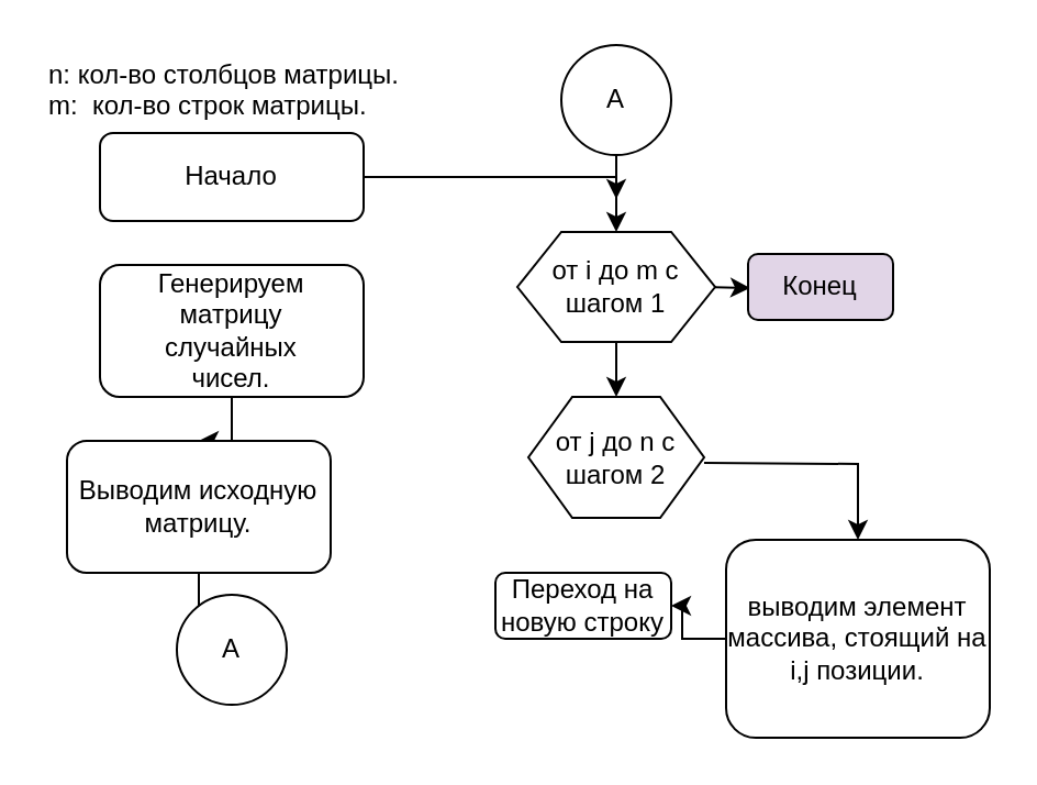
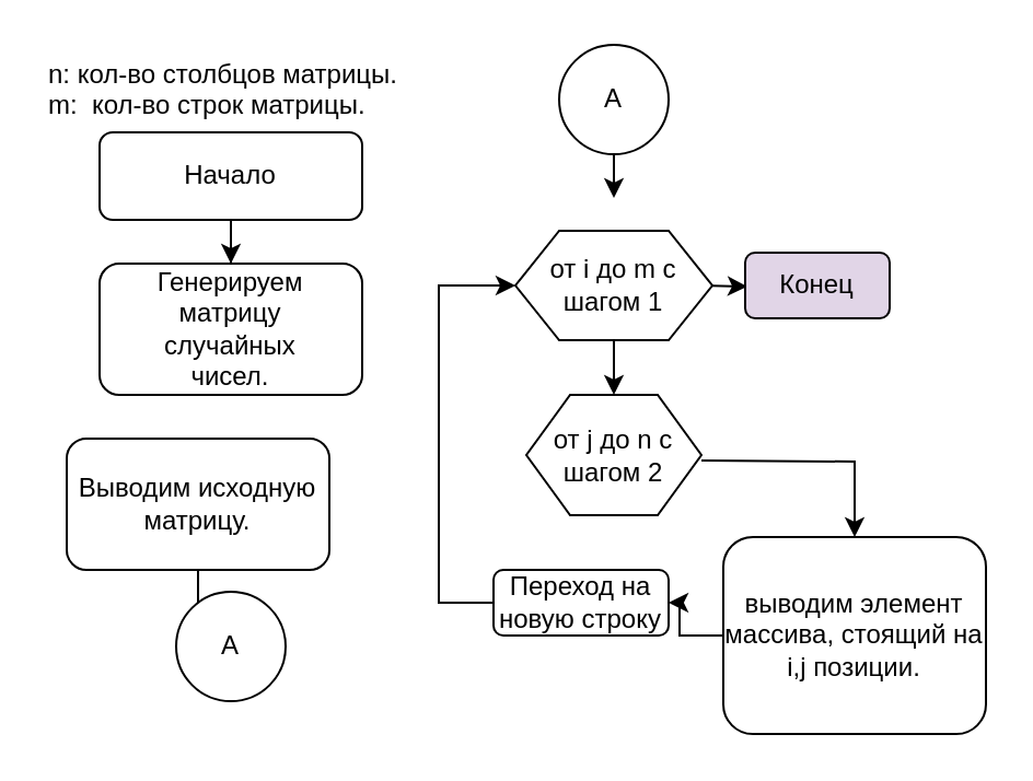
  <mxCell id="0" />
  <mxCell id="1" parent="0" />
- <mxCell id="2" value="" style="edgeStyle=orthogonalEdgeStyle;rounded=0;orthogonalLoop=1;jettySize=auto;html=1;" parent="1" source="3" target="21" edge="1"><mxGeometry relative="1" as="geometry" /></mxCell>
+ <mxCell id="2" value="" style="edgeStyle=orthogonalEdgeStyle;rounded=0;orthogonalLoop=1;jettySize=auto;html=1;" parent="1" source="3" target="5" edge="1"><mxGeometry relative="1" as="geometry" /></mxCell>
  <mxCell id="3" value="Начало" style="rounded=1;whiteSpace=wrap;html=1;fontSize=12;glass=0;strokeWidth=1;shadow=0;" parent="1" vertex="1"><mxGeometry x="45" y="60" width="120" height="40" as="geometry" /></mxCell>
- <mxCell id="4" value="" style="edgeStyle=orthogonalEdgeStyle;rounded=0;orthogonalLoop=1;jettySize=auto;html=1;" parent="1" source="5" target="7" edge="1"><mxGeometry relative="1" as="geometry" /></mxCell>
  <mxCell id="5" value="&lt;div&gt;Генерируем&lt;/div&gt;матрицу&lt;div&gt;случайных&lt;/div&gt;&lt;div&gt;чисел.&lt;br&gt;&lt;/div&gt;" style="whiteSpace=wrap;html=1;rounded=1;glass=0;strokeWidth=1;shadow=0;" parent="1" vertex="1"><mxGeometry x="45" y="120" width="120" height="60" as="geometry" /></mxCell>
  <mxCell id="6" value="" style="edgeStyle=orthogonalEdgeStyle;rounded=0;orthogonalLoop=1;jettySize=auto;html=1;" parent="1" source="7" target="15" edge="1"><mxGeometry relative="1" as="geometry" /></mxCell>
  <mxCell id="7" value="&lt;div&gt;Выводим исходную матрицу.&lt;/div&gt;" style="whiteSpace=wrap;html=1;rounded=1;glass=0;strokeWidth=1;shadow=0;" parent="1" vertex="1"><mxGeometry x="30" y="200" width="120" height="60" as="geometry" /></mxCell>
  <mxCell id="8" value="" style="edgeStyle=orthogonalEdgeStyle;rounded=0;orthogonalLoop=1;jettySize=auto;html=1;" parent="1" edge="1"><mxGeometry relative="1" as="geometry"><mxPoint x="280" y="170" as="targetPoint" /><mxPoint x="280" y="170" as="sourcePoint" /></mxGeometry></mxCell>
  <mxCell id="9" value="" style="edgeStyle=orthogonalEdgeStyle;rounded=0;orthogonalLoop=1;jettySize=auto;html=1;" parent="1" target="18" edge="1"><mxGeometry relative="1" as="geometry"><mxPoint x="320" y="130" as="sourcePoint" /></mxGeometry></mxCell>
  <mxCell id="10" value="&lt;div&gt;n: кол-во столбцов матрицы.&lt;/div&gt;&lt;div&gt;m:&amp;nbsp; кол-во строк матрицы.&lt;br&gt;&lt;/div&gt;" style="text;whiteSpace=wrap;html=1;" parent="1" vertex="1"><mxGeometry x="20" y="20" width="170" height="40" as="geometry" /></mxCell>
  <mxCell id="11" value="" style="edgeStyle=orthogonalEdgeStyle;rounded=0;orthogonalLoop=1;jettySize=auto;html=1;entryX=0.5;entryY=0;entryDx=0;entryDy=0;" parent="1" target="13" edge="1"><mxGeometry relative="1" as="geometry"><mxPoint x="320" y="210" as="sourcePoint" /></mxGeometry></mxCell>
  <mxCell id="12" value="" style="edgeStyle=orthogonalEdgeStyle;rounded=0;orthogonalLoop=1;jettySize=auto;html=1;" parent="1" source="13" target="19" edge="1"><mxGeometry relative="1" as="geometry" /></mxCell>
  <mxCell id="13" value="выводим элемент массива, стоящий на i,j позиции." style="whiteSpace=wrap;html=1;rounded=1;glass=0;strokeWidth=1;shadow=0;" parent="1" vertex="1"><mxGeometry x="330" y="245" width="120" height="90" as="geometry" /></mxCell>
+ <mxCell id="14" value="" style="endArrow=classic;html=1;rounded=0;entryX=0;entryY=0.5;entryDx=0;entryDy=0;exitX=0;exitY=0.5;exitDx=0;exitDy=0;" parent="1" source="19" target="21" edge="1"><mxGeometry width="50" height="50" relative="1" as="geometry"><mxPoint x="240" y="300" as="sourcePoint" /><mxPoint x="240" y="130" as="targetPoint" /><Array as="points"><mxPoint x="200" y="275" /><mxPoint x="200" y="130" /></Array></mxGeometry></mxCell>
  <mxCell id="15" value="A" style="ellipse;whiteSpace=wrap;html=1;rounded=1;glass=0;strokeWidth=1;shadow=0;" parent="1" vertex="1"><mxGeometry x="80" y="270" width="50" height="50" as="geometry" /></mxCell>
  <mxCell id="16" value="" style="edgeStyle=orthogonalEdgeStyle;rounded=0;orthogonalLoop=1;jettySize=auto;html=1;" parent="1" source="17" edge="1"><mxGeometry relative="1" as="geometry"><mxPoint x="280" y="90" as="targetPoint" /></mxGeometry></mxCell>
  <mxCell id="17" value="A" style="ellipse;whiteSpace=wrap;html=1;rounded=1;glass=0;strokeWidth=1;shadow=0;" parent="1" vertex="1"><mxGeometry x="255" y="20" width="50" height="50" as="geometry" /></mxCell>
  <mxCell id="18" value="&lt;div&gt;Конец&lt;/div&gt;" style="whiteSpace=wrap;html=1;rounded=1;glass=0;strokeWidth=1;shadow=0;fillColor=#e1d5e7;" parent="1" vertex="1"><mxGeometry x="340" y="115" width="66" height="30" as="geometry" /></mxCell>
  <mxCell id="19" value="Переход на новую строку" style="whiteSpace=wrap;html=1;rounded=1;glass=0;strokeWidth=1;shadow=0;" parent="1" vertex="1"><mxGeometry x="225" y="260" width="80" height="30" as="geometry" /></mxCell>
  <mxCell id="20" value="" style="edgeStyle=orthogonalEdgeStyle;rounded=0;orthogonalLoop=1;jettySize=auto;html=1;" parent="1" source="21" target="22" edge="1"><mxGeometry relative="1" as="geometry" /></mxCell>
  <mxCell id="21" value="от i до m с шагом 1" style="shape=hexagon;perimeter=hexagonPerimeter2;whiteSpace=wrap;html=1;fixedSize=1;" parent="1" vertex="1"><mxGeometry x="235" y="105" width="90" height="50" as="geometry" /></mxCell>
  <mxCell id="22" value="от j до n с шагом 2" style="shape=hexagon;perimeter=hexagonPerimeter2;whiteSpace=wrap;html=1;fixedSize=1;" parent="1" vertex="1"><mxGeometry x="240" y="180" width="80" height="55" as="geometry" /></mxCell>
